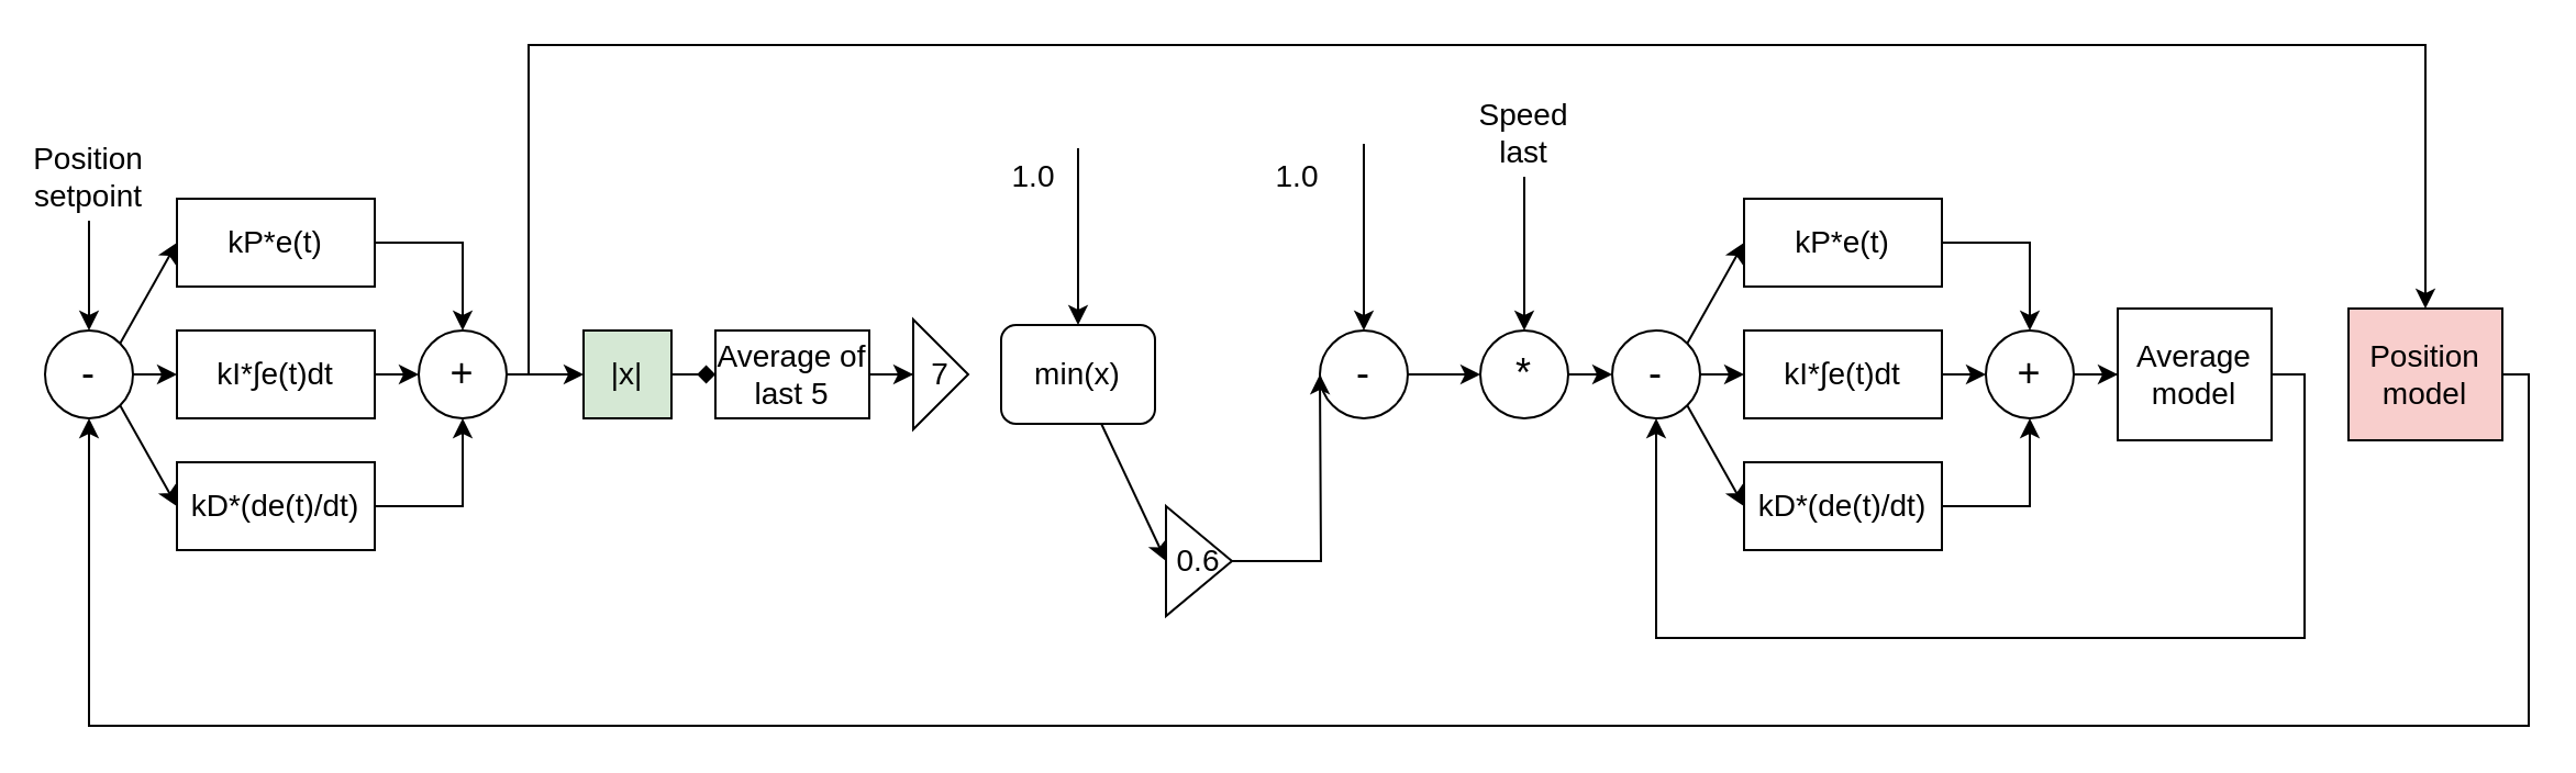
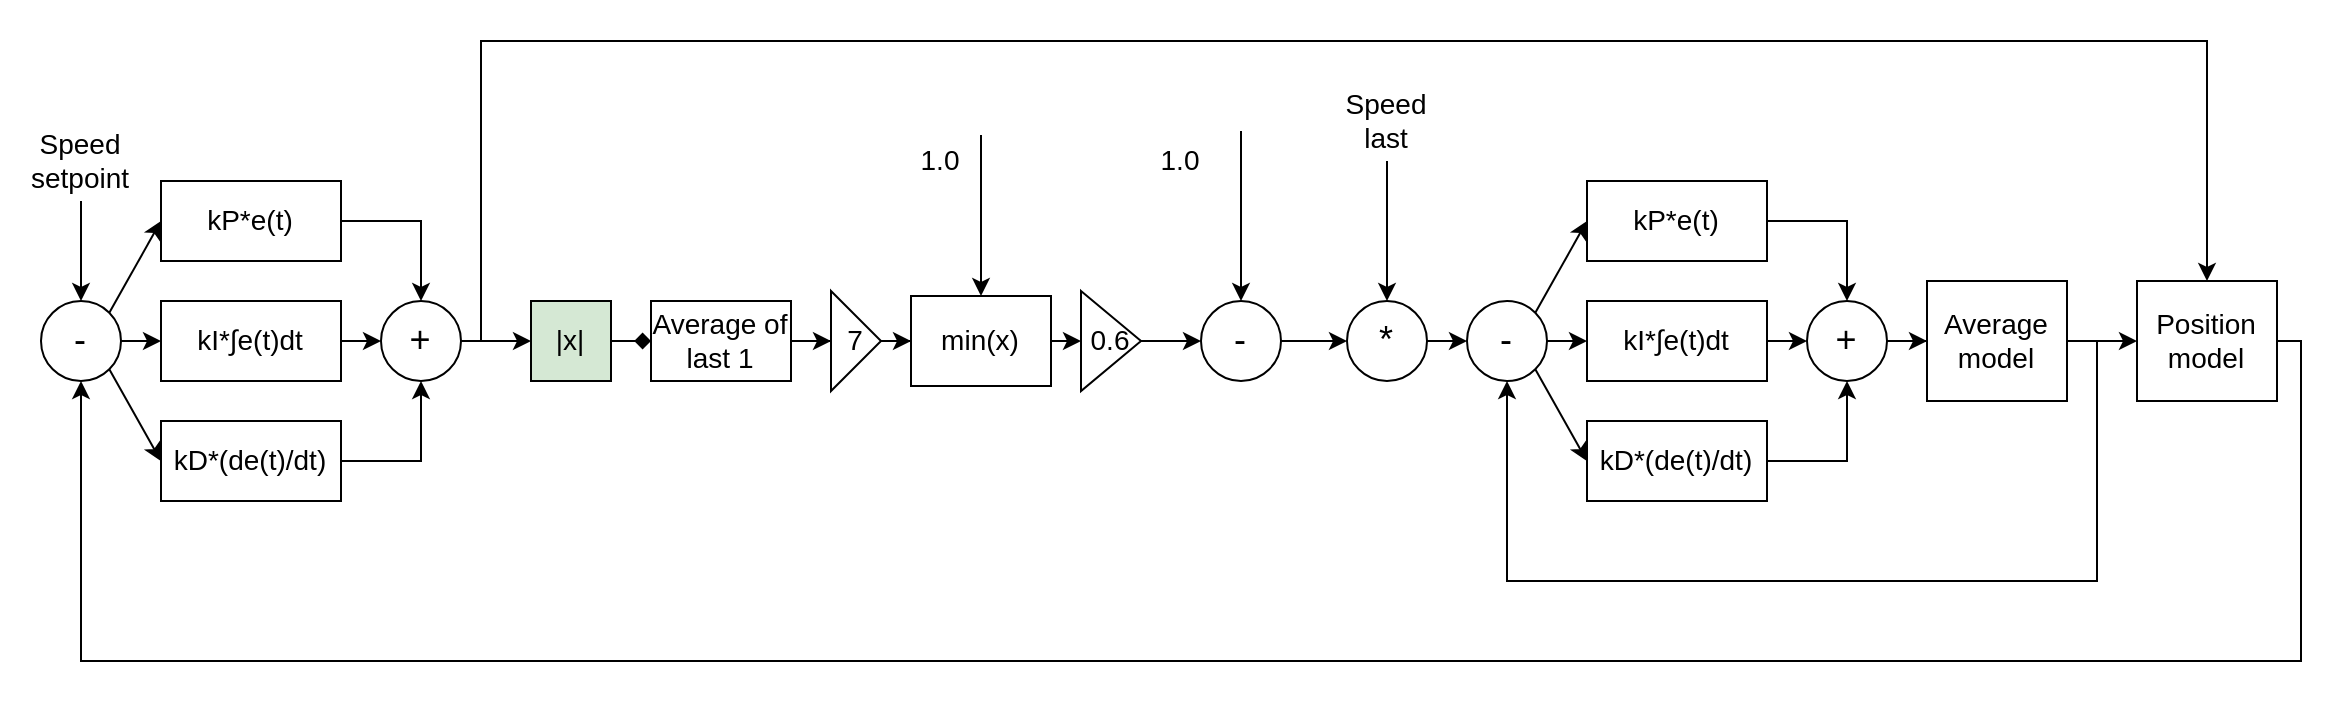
  <mxCell id="0" />
  <mxCell id="1" parent="0" />
  <mxCell id="2" value="&lt;font style=&quot;font-size: 14px&quot;&gt;&lt;span style=&quot;white-space: normal&quot;&gt;kI*&lt;/span&gt;&lt;span class=&quot;st&quot; style=&quot;white-space: normal&quot;&gt;∫&lt;/span&gt;&lt;span style=&quot;white-space: normal&quot;&gt;e(t)dt&lt;/span&gt;&lt;/font&gt;" style="rounded=0;whiteSpace=wrap;html=1;" vertex="1" parent="1"><mxGeometry x="80" y="150" width="90" height="40" as="geometry" /></mxCell>
  <mxCell id="3" value="&lt;span style=&quot;white-space: normal&quot;&gt;&lt;font style=&quot;font-size: 14px&quot;&gt;kP*e(t)&lt;/font&gt;&lt;/span&gt;" style="rounded=0;whiteSpace=wrap;html=1;" vertex="1" parent="1"><mxGeometry x="80" y="90" width="90" height="40" as="geometry" /></mxCell>
  <mxCell id="4" value="&lt;span style=&quot;white-space: normal&quot;&gt;&lt;font style=&quot;font-size: 14px&quot;&gt;kD*(de(t)/dt)&lt;/font&gt;&lt;/span&gt;" style="rounded=0;whiteSpace=wrap;html=1;" vertex="1" parent="1"><mxGeometry x="80" y="210" width="90" height="40" as="geometry" /></mxCell>
  <mxCell id="5" value="&lt;font style=&quot;font-size: 18px&quot;&gt;+&lt;/font&gt;" style="ellipse;whiteSpace=wrap;html=1;aspect=fixed;" vertex="1" parent="1"><mxGeometry x="190" y="150" width="40" height="40" as="geometry" /></mxCell>
  <mxCell id="6" value="" style="endArrow=classic;html=1;entryX=0;entryY=0.5;entryDx=0;entryDy=0;" edge="1" parent="1" source="2" target="5"><mxGeometry width="50" height="50" relative="1" as="geometry"><mxPoint x="100" y="320" as="sourcePoint" /><mxPoint x="150" y="270" as="targetPoint" /></mxGeometry></mxCell>
  <mxCell id="7" value="" style="endArrow=classic;html=1;entryX=0.5;entryY=0;entryDx=0;entryDy=0;exitX=1;exitY=0.5;exitDx=0;exitDy=0;rounded=0;" edge="1" parent="1" source="3" target="5"><mxGeometry width="50" height="50" relative="1" as="geometry"><mxPoint x="100" y="320" as="sourcePoint" /><mxPoint x="150" y="270" as="targetPoint" /><Array as="points"><mxPoint x="210" y="110" /></Array></mxGeometry></mxCell>
  <mxCell id="8" value="" style="endArrow=classic;html=1;entryX=0.5;entryY=1;entryDx=0;entryDy=0;exitX=1;exitY=0.5;exitDx=0;exitDy=0;rounded=0;" edge="1" parent="1" source="4" target="5"><mxGeometry width="50" height="50" relative="1" as="geometry"><mxPoint x="230" y="310" as="sourcePoint" /><mxPoint x="280" y="260" as="targetPoint" /><Array as="points"><mxPoint x="210" y="230" /></Array></mxGeometry></mxCell>
  <mxCell id="9" value="" style="edgeStyle=orthogonalEdgeStyle;rounded=0;orthogonalLoop=1;jettySize=auto;html=1;" edge="1" parent="1" source="5" target="32"><mxGeometry relative="1" as="geometry"><mxPoint x="245" y="170" as="sourcePoint" /></mxGeometry></mxCell>
  <mxCell id="10" value="&lt;font style=&quot;font-size: 18px&quot;&gt;-&lt;/font&gt;" style="ellipse;whiteSpace=wrap;html=1;aspect=fixed;" vertex="1" parent="1"><mxGeometry x="20" y="150" width="40" height="40" as="geometry" /></mxCell>
  <mxCell id="11" value="" style="endArrow=classic;html=1;entryX=0;entryY=0.5;entryDx=0;entryDy=0;exitX=1;exitY=0.5;exitDx=0;exitDy=0;" edge="1" parent="1" source="10" target="2"><mxGeometry width="50" height="50" relative="1" as="geometry"><mxPoint x="10" y="390" as="sourcePoint" /><mxPoint x="60" y="340" as="targetPoint" /></mxGeometry></mxCell>
  <mxCell id="12" value="" style="endArrow=classic;html=1;entryX=0;entryY=0.5;entryDx=0;entryDy=0;exitX=1;exitY=0;exitDx=0;exitDy=0;" edge="1" parent="1" source="10" target="3"><mxGeometry width="50" height="50" relative="1" as="geometry"><mxPoint x="10" y="390" as="sourcePoint" /><mxPoint x="60" y="340" as="targetPoint" /></mxGeometry></mxCell>
  <mxCell id="13" value="" style="endArrow=classic;html=1;entryX=0;entryY=0.5;entryDx=0;entryDy=0;exitX=1;exitY=1;exitDx=0;exitDy=0;" edge="1" parent="1" source="10" target="4"><mxGeometry width="50" height="50" relative="1" as="geometry"><mxPoint x="10" y="390" as="sourcePoint" /><mxPoint x="60" y="340" as="targetPoint" /></mxGeometry></mxCell>
  <mxCell id="14" value="" style="endArrow=classic;html=1;entryX=0.5;entryY=0;entryDx=0;entryDy=0;" edge="1" parent="1" target="10"><mxGeometry width="50" height="50" relative="1" as="geometry"><mxPoint x="40" y="100" as="sourcePoint" /><mxPoint x="70" y="340" as="targetPoint" /></mxGeometry></mxCell>
- <mxCell id="15" value="&lt;font style=&quot;font-size: 14px&quot;&gt;Position setpoint&lt;/font&gt;" style="text;html=1;strokeColor=none;fillColor=none;align=center;verticalAlign=middle;whiteSpace=wrap;rounded=0;" vertex="1" parent="1"><mxGeometry x="20" y="70" width="40" height="20" as="geometry" /></mxCell>
+ <mxCell id="15" value="&lt;font style=&quot;font-size: 14px&quot;&gt;Speed setpoint&lt;/font&gt;" style="text;html=1;strokeColor=none;fillColor=none;align=center;verticalAlign=middle;whiteSpace=wrap;rounded=0;" vertex="1" parent="1"><mxGeometry x="20" y="70" width="40" height="20" as="geometry" /></mxCell>
  <mxCell id="16" value="&lt;font style=&quot;font-size: 14px&quot;&gt;&lt;span style=&quot;white-space: normal&quot;&gt;kI*&lt;/span&gt;&lt;span class=&quot;st&quot; style=&quot;white-space: normal&quot;&gt;∫&lt;/span&gt;&lt;span style=&quot;white-space: normal&quot;&gt;e(t)dt&lt;/span&gt;&lt;/font&gt;" style="rounded=0;whiteSpace=wrap;html=1;" vertex="1" parent="1"><mxGeometry x="793" y="150" width="90" height="40" as="geometry" /></mxCell>
  <mxCell id="17" value="&lt;span style=&quot;white-space: normal&quot;&gt;&lt;font style=&quot;font-size: 14px&quot;&gt;kP*e(t)&lt;/font&gt;&lt;/span&gt;" style="rounded=0;whiteSpace=wrap;html=1;" vertex="1" parent="1"><mxGeometry x="793" y="90" width="90" height="40" as="geometry" /></mxCell>
  <mxCell id="18" value="&lt;span style=&quot;white-space: normal&quot;&gt;&lt;font style=&quot;font-size: 14px&quot;&gt;kD*(de(t)/dt)&lt;/font&gt;&lt;/span&gt;" style="rounded=0;whiteSpace=wrap;html=1;" vertex="1" parent="1"><mxGeometry x="793" y="210" width="90" height="40" as="geometry" /></mxCell>
  <mxCell id="19" value="" style="edgeStyle=orthogonalEdgeStyle;rounded=0;orthogonalLoop=1;jettySize=auto;html=1;" edge="1" parent="1" source="20" target="49"><mxGeometry relative="1" as="geometry" /></mxCell>
  <mxCell id="20" value="&lt;font style=&quot;font-size: 18px&quot;&gt;+&lt;/font&gt;" style="ellipse;whiteSpace=wrap;html=1;aspect=fixed;" vertex="1" parent="1"><mxGeometry x="903" y="150" width="40" height="40" as="geometry" /></mxCell>
  <mxCell id="21" value="" style="endArrow=classic;html=1;entryX=0;entryY=0.5;entryDx=0;entryDy=0;" edge="1" parent="1" source="16" target="20"><mxGeometry width="50" height="50" relative="1" as="geometry"><mxPoint x="793" y="320" as="sourcePoint" /><mxPoint x="843" y="270" as="targetPoint" /></mxGeometry></mxCell>
  <mxCell id="22" value="" style="endArrow=classic;html=1;entryX=0.5;entryY=0;entryDx=0;entryDy=0;exitX=1;exitY=0.5;exitDx=0;exitDy=0;rounded=0;" edge="1" parent="1" source="17" target="20"><mxGeometry width="50" height="50" relative="1" as="geometry"><mxPoint x="793" y="320" as="sourcePoint" /><mxPoint x="843" y="270" as="targetPoint" /><Array as="points"><mxPoint x="923" y="110" /></Array></mxGeometry></mxCell>
  <mxCell id="23" value="" style="endArrow=classic;html=1;entryX=0.5;entryY=1;entryDx=0;entryDy=0;exitX=1;exitY=0.5;exitDx=0;exitDy=0;rounded=0;" edge="1" parent="1" source="18" target="20"><mxGeometry width="50" height="50" relative="1" as="geometry"><mxPoint x="923" y="310" as="sourcePoint" /><mxPoint x="973" y="260" as="targetPoint" /><Array as="points"><mxPoint x="923" y="230" /></Array></mxGeometry></mxCell>
  <mxCell id="24" value="&lt;font style=&quot;font-size: 18px&quot;&gt;-&lt;/font&gt;" style="ellipse;whiteSpace=wrap;html=1;aspect=fixed;" vertex="1" parent="1"><mxGeometry x="733" y="150" width="40" height="40" as="geometry" /></mxCell>
  <mxCell id="25" value="" style="endArrow=classic;html=1;entryX=0;entryY=0.5;entryDx=0;entryDy=0;exitX=1;exitY=0.5;exitDx=0;exitDy=0;" edge="1" parent="1" source="24" target="16"><mxGeometry width="50" height="50" relative="1" as="geometry"><mxPoint x="733" y="390" as="sourcePoint" /><mxPoint x="783" y="340" as="targetPoint" /></mxGeometry></mxCell>
  <mxCell id="26" value="" style="endArrow=classic;html=1;entryX=0;entryY=0.5;entryDx=0;entryDy=0;exitX=1;exitY=0;exitDx=0;exitDy=0;" edge="1" parent="1" source="24" target="17"><mxGeometry width="50" height="50" relative="1" as="geometry"><mxPoint x="733" y="390" as="sourcePoint" /><mxPoint x="783" y="340" as="targetPoint" /></mxGeometry></mxCell>
  <mxCell id="27" value="" style="endArrow=classic;html=1;entryX=0;entryY=0.5;entryDx=0;entryDy=0;exitX=1;exitY=1;exitDx=0;exitDy=0;" edge="1" parent="1" source="24" target="18"><mxGeometry width="50" height="50" relative="1" as="geometry"><mxPoint x="733" y="390" as="sourcePoint" /><mxPoint x="783" y="340" as="targetPoint" /></mxGeometry></mxCell>
  <mxCell id="28" value="" style="endArrow=classic;html=1;entryX=0.5;entryY=0;entryDx=0;entryDy=0;" edge="1" parent="1" target="30"><mxGeometry width="50" height="50" relative="1" as="geometry"><mxPoint x="620" y="65" as="sourcePoint" /><mxPoint x="570" y="260" as="targetPoint" /></mxGeometry></mxCell>
  <mxCell id="29" value="" style="edgeStyle=orthogonalEdgeStyle;rounded=0;orthogonalLoop=1;jettySize=auto;html=1;entryX=0;entryY=0.5;entryDx=0;entryDy=0;" edge="1" parent="1" source="30" target="43"><mxGeometry relative="1" as="geometry"><mxPoint x="720" y="170" as="targetPoint" /></mxGeometry></mxCell>
  <mxCell id="30" value="&lt;font style=&quot;font-size: 18px&quot;&gt;-&lt;/font&gt;" style="ellipse;whiteSpace=wrap;html=1;aspect=fixed;" vertex="1" parent="1"><mxGeometry x="600" y="150" width="40" height="40" as="geometry" /></mxCell>
  <mxCell id="31" value="" style="edgeStyle=orthogonalEdgeStyle;rounded=0;orthogonalLoop=1;jettySize=auto;html=1;endArrow=diamond;" edge="1" parent="1" source="32" target="34"><mxGeometry relative="1" as="geometry" /></mxCell>
  <mxCell id="32" value="&lt;font style=&quot;font-size: 14px&quot;&gt;|x|&lt;/font&gt;" style="rounded=0;whiteSpace=wrap;html=1;fillColor=#d5e8d4;" vertex="1" parent="1"><mxGeometry x="265" y="150" width="40" height="40" as="geometry" /></mxCell>
  <mxCell id="33" value="" style="edgeStyle=orthogonalEdgeStyle;rounded=0;orthogonalLoop=1;jettySize=auto;html=1;" edge="1" parent="1" source="34" target="36"><mxGeometry relative="1" as="geometry" /></mxCell>
- <mxCell id="34" value="&lt;font style=&quot;font-size: 14px&quot;&gt;Average of last 5&lt;/font&gt;" style="rounded=0;whiteSpace=wrap;html=1;" vertex="1" parent="1"><mxGeometry x="325" y="150" width="70" height="40" as="geometry" /></mxCell>
+ <mxCell id="34" value="&lt;font style=&quot;font-size: 14px&quot;&gt;Average of last 1&lt;/font&gt;" style="rounded=0;whiteSpace=wrap;html=1;" vertex="1" parent="1"><mxGeometry x="325" y="150" width="70" height="40" as="geometry" /></mxCell>
+ <mxCell id="35" value="" style="edgeStyle=orthogonalEdgeStyle;rounded=0;orthogonalLoop=1;jettySize=auto;html=1;" edge="1" parent="1" source="36" target="37"><mxGeometry relative="1" as="geometry" /></mxCell>
  <mxCell id="36" value="&lt;font style=&quot;font-size: 14px&quot;&gt;7&lt;/font&gt;" style="triangle;whiteSpace=wrap;html=1;" vertex="1" parent="1"><mxGeometry x="415" y="145" width="25" height="50" as="geometry" /></mxCell>
- <mxCell id="37" value="&lt;font style=&quot;font-size: 14px&quot;&gt;min(x)&lt;/font&gt;" style="whiteSpace=wrap;html=1;rounded=1;" vertex="1" parent="1"><mxGeometry x="455" y="147.5" width="70" height="45" as="geometry" /></mxCell>
+ <mxCell id="37" value="&lt;font style=&quot;font-size: 14px&quot;&gt;min(x)&lt;/font&gt;" style="rounded=0;whiteSpace=wrap;html=1;" vertex="1" parent="1"><mxGeometry x="455" y="147.5" width="70" height="45" as="geometry" /></mxCell>
  <mxCell id="38" value="&lt;font style=&quot;font-size: 14px&quot;&gt;1.0&lt;/font&gt;" style="text;html=1;strokeColor=none;fillColor=none;align=center;verticalAlign=middle;whiteSpace=wrap;rounded=0;" vertex="1" parent="1"><mxGeometry x="450" y="70" width="40" height="20" as="geometry" /></mxCell>
  <mxCell id="39" value="" style="endArrow=classic;html=1;entryX=0.5;entryY=0;entryDx=0;entryDy=0;" edge="1" parent="1" target="37"><mxGeometry width="50" height="50" relative="1" as="geometry"><mxPoint x="490" y="67" as="sourcePoint" /><mxPoint x="-75" y="270" as="targetPoint" /></mxGeometry></mxCell>
  <mxCell id="40" value="" style="edgeStyle=orthogonalEdgeStyle;rounded=0;orthogonalLoop=1;jettySize=auto;html=1;" edge="1" parent="1" source="41"><mxGeometry relative="1" as="geometry"><mxPoint x="600" y="170" as="targetPoint" /></mxGeometry></mxCell>
- <mxCell id="41" value="&lt;font style=&quot;font-size: 14px&quot;&gt;0.6&lt;/font&gt;" style="triangle;whiteSpace=wrap;html=1;" vertex="1" parent="1"><mxGeometry x="530" y="230" width="30" height="50" as="geometry" /></mxCell>
+ <mxCell id="41" value="&lt;font style=&quot;font-size: 14px&quot;&gt;0.6&lt;/font&gt;" style="triangle;whiteSpace=wrap;html=1;" vertex="1" parent="1"><mxGeometry x="540" y="145" width="30" height="50" as="geometry" /></mxCell>
  <mxCell id="42" value="&lt;font style=&quot;font-size: 14px&quot;&gt;1.0&lt;/font&gt;" style="text;html=1;strokeColor=none;fillColor=none;align=center;verticalAlign=middle;whiteSpace=wrap;rounded=0;" vertex="1" parent="1"><mxGeometry x="570" y="70" width="40" height="20" as="geometry" /></mxCell>
  <mxCell id="43" value="&lt;span style=&quot;font-size: 18px&quot;&gt;*&lt;/span&gt;" style="ellipse;whiteSpace=wrap;html=1;aspect=fixed;" vertex="1" parent="1"><mxGeometry x="673" y="150" width="40" height="40" as="geometry" /></mxCell>
  <mxCell id="44" value="" style="endArrow=classic;html=1;entryX=0.5;entryY=0;entryDx=0;entryDy=0;" edge="1" parent="1" target="43"><mxGeometry width="50" height="50" relative="1" as="geometry"><mxPoint x="693" y="80" as="sourcePoint" /><mxPoint x="630" y="160" as="targetPoint" /></mxGeometry></mxCell>
  <mxCell id="45" value="&lt;font style=&quot;font-size: 14px&quot;&gt;Speed&lt;br&gt;last&lt;br&gt;&lt;/font&gt;" style="text;html=1;strokeColor=none;fillColor=none;align=center;verticalAlign=middle;whiteSpace=wrap;rounded=0;" vertex="1" parent="1"><mxGeometry x="673" y="50" width="40" height="20" as="geometry" /></mxCell>
  <mxCell id="46" value="" style="endArrow=classic;html=1;entryX=0;entryY=0.5;entryDx=0;entryDy=0;exitX=1;exitY=0.5;exitDx=0;exitDy=0;" edge="1" parent="1" source="43" target="24"><mxGeometry width="50" height="50" relative="1" as="geometry"><mxPoint x="-37" y="320" as="sourcePoint" /><mxPoint x="13" y="270" as="targetPoint" /></mxGeometry></mxCell>
  <mxCell id="47" value="" style="endArrow=classic;html=1;entryX=0;entryY=0.5;entryDx=0;entryDy=0;" edge="1" parent="1" source="37" target="41"><mxGeometry width="50" height="50" relative="1" as="geometry"><mxPoint x="-35" y="320" as="sourcePoint" /><mxPoint x="15" y="270" as="targetPoint" /></mxGeometry></mxCell>
+ <mxCell id="48" value="" style="edgeStyle=orthogonalEdgeStyle;rounded=0;orthogonalLoop=1;jettySize=auto;html=1;" edge="1" parent="1" source="49" target="50"><mxGeometry relative="1" as="geometry" /></mxCell>
  <mxCell id="49" value="&lt;font style=&quot;font-size: 14px&quot;&gt;Average model&lt;/font&gt;" style="rounded=0;whiteSpace=wrap;html=1;" vertex="1" parent="1"><mxGeometry x="963" y="140" width="70" height="60" as="geometry" /></mxCell>
- <mxCell id="50" value="&lt;font style=&quot;font-size: 14px&quot;&gt;Position model&lt;/font&gt;" style="rounded=0;whiteSpace=wrap;html=1;fillColor=#f8cecc;" vertex="1" parent="1"><mxGeometry x="1068" y="140" width="70" height="60" as="geometry" /></mxCell>
+ <mxCell id="50" value="&lt;font style=&quot;font-size: 14px&quot;&gt;Position model&lt;/font&gt;" style="rounded=0;whiteSpace=wrap;html=1;" vertex="1" parent="1"><mxGeometry x="1068" y="140" width="70" height="60" as="geometry" /></mxCell>
  <mxCell id="51" value="" style="endArrow=classic;html=1;exitX=1;exitY=0.5;exitDx=0;exitDy=0;entryX=0.5;entryY=1;entryDx=0;entryDy=0;rounded=0;" edge="1" parent="1" source="49" target="24"><mxGeometry width="50" height="50" relative="1" as="geometry"><mxPoint x="113" y="320" as="sourcePoint" /><mxPoint x="163" y="270" as="targetPoint" /><Array as="points"><mxPoint x="1048" y="170" /><mxPoint x="1048" y="290" /><mxPoint x="753" y="290" /></Array></mxGeometry></mxCell>
  <mxCell id="52" value="" style="endArrow=classic;html=1;exitX=1;exitY=0.5;exitDx=0;exitDy=0;entryX=0.5;entryY=1;entryDx=0;entryDy=0;rounded=0;" edge="1" parent="1" source="50" target="10"><mxGeometry width="50" height="50" relative="1" as="geometry"><mxPoint x="160" y="370" as="sourcePoint" /><mxPoint x="1230" y="170" as="targetPoint" /><Array as="points"><mxPoint x="1150" y="170" /><mxPoint x="1150" y="330" /><mxPoint x="40" y="330" /></Array></mxGeometry></mxCell>
  <mxCell id="53" value="" style="endArrow=classic;html=1;entryX=0.5;entryY=0;entryDx=0;entryDy=0;rounded=0;" edge="1" parent="1" source="5" target="50"><mxGeometry width="50" height="50" relative="1" as="geometry"><mxPoint x="10" y="410" as="sourcePoint" /><mxPoint x="60" y="360" as="targetPoint" /><Array as="points"><mxPoint x="240" y="170" /><mxPoint x="240" y="20" /><mxPoint x="1103" y="20" /></Array></mxGeometry></mxCell>
